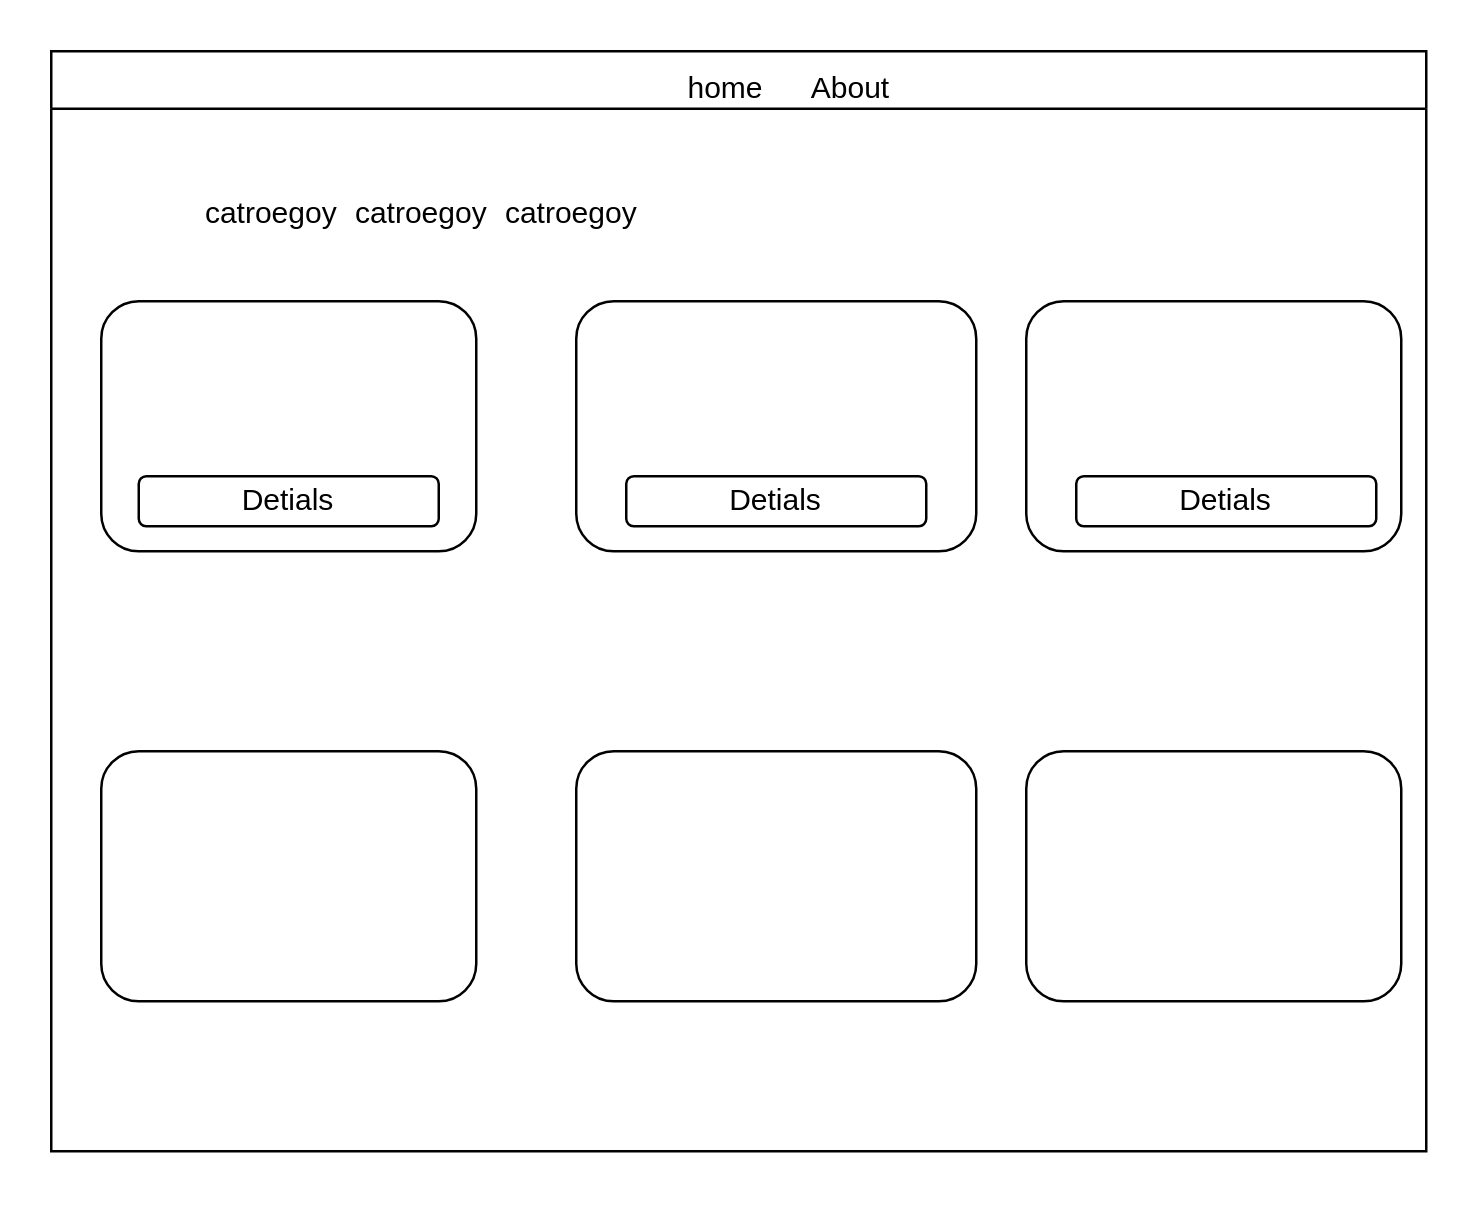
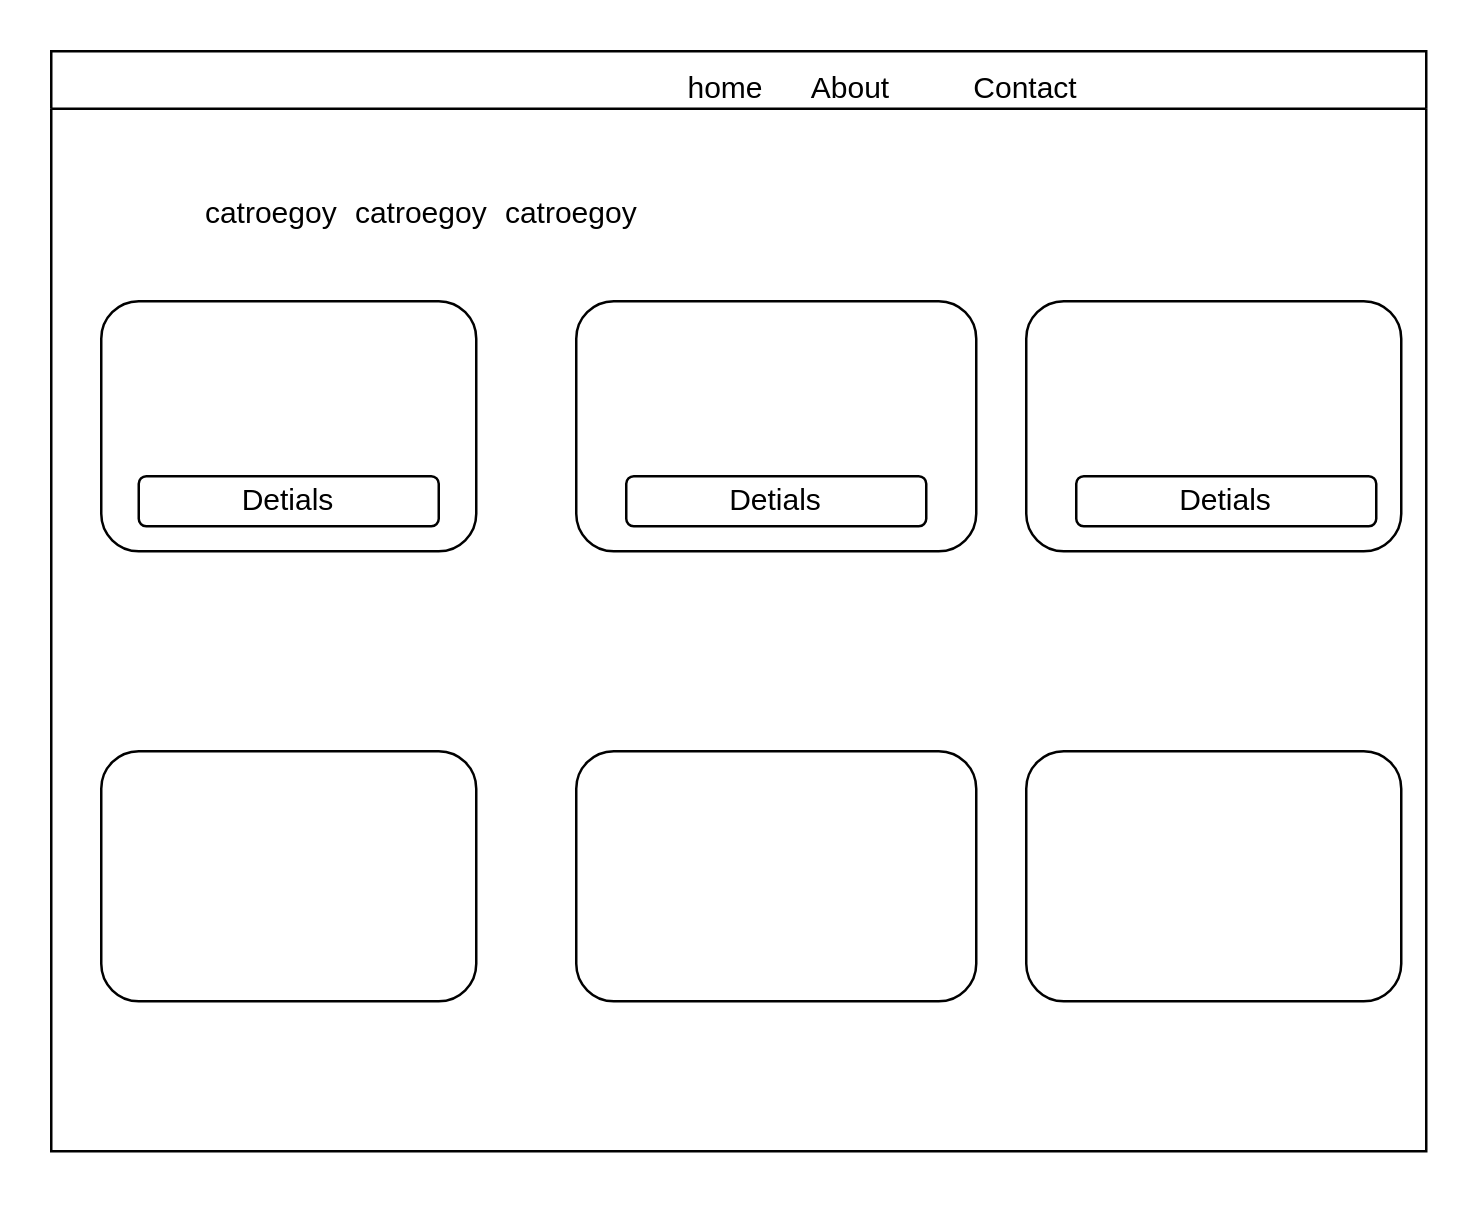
  <mxCell id="0" />
  <mxCell id="1" parent="0" />
  <mxCell id="2" value="" style="swimlane;fontStyle=1;startSize=23;" vertex="1" parent="1"><mxGeometry x="20" y="20" width="550" height="440" as="geometry" /></mxCell>
  <mxCell id="3" value="home" style="text;html=1;strokeColor=none;fillColor=none;align=center;verticalAlign=middle;whiteSpace=wrap;rounded=0;" vertex="1" parent="2"><mxGeometry x="240" width="60" height="30" as="geometry" /></mxCell>
  <mxCell id="4" value="About" style="text;html=1;strokeColor=none;fillColor=none;align=center;verticalAlign=middle;whiteSpace=wrap;rounded=0;" vertex="1" parent="2"><mxGeometry x="290" width="60" height="30" as="geometry" /></mxCell>
+ <mxCell id="5" value="Contact" style="text;html=1;strokeColor=none;fillColor=none;align=center;verticalAlign=middle;whiteSpace=wrap;rounded=0;" vertex="1" parent="2"><mxGeometry x="360" width="60" height="30" as="geometry" /></mxCell>
  <mxCell id="6" value="" style="rounded=1;whiteSpace=wrap;html=1;" vertex="1" parent="2"><mxGeometry x="390" y="100" width="150" height="100" as="geometry" /></mxCell>
  <mxCell id="7" value="" style="rounded=1;whiteSpace=wrap;html=1;" vertex="1" parent="2"><mxGeometry x="210" y="100" width="160" height="100" as="geometry" /></mxCell>
  <mxCell id="8" value="" style="rounded=1;whiteSpace=wrap;html=1;" vertex="1" parent="2"><mxGeometry x="20" y="100" width="150" height="100" as="geometry" /></mxCell>
  <mxCell id="9" value="" style="rounded=1;whiteSpace=wrap;html=1;" vertex="1" parent="2"><mxGeometry x="390" y="280" width="150" height="100" as="geometry" /></mxCell>
  <mxCell id="10" value="" style="rounded=1;whiteSpace=wrap;html=1;" vertex="1" parent="2"><mxGeometry x="210" y="280" width="160" height="100" as="geometry" /></mxCell>
  <mxCell id="11" value="" style="rounded=1;whiteSpace=wrap;html=1;" vertex="1" parent="2"><mxGeometry x="20" y="280" width="150" height="100" as="geometry" /></mxCell>
  <mxCell id="12" value="catroegoy&amp;nbsp;" style="text;html=1;strokeColor=none;fillColor=none;align=center;verticalAlign=middle;whiteSpace=wrap;rounded=0;" vertex="1" parent="2"><mxGeometry x="60" y="50" width="60" height="30" as="geometry" /></mxCell>
  <mxCell id="13" value="catroegoy&amp;nbsp;" style="text;html=1;strokeColor=none;fillColor=none;align=center;verticalAlign=middle;whiteSpace=wrap;rounded=0;" vertex="1" parent="2"><mxGeometry x="120" y="50" width="60" height="30" as="geometry" /></mxCell>
  <mxCell id="14" value="catroegoy&amp;nbsp;" style="text;html=1;strokeColor=none;fillColor=none;align=center;verticalAlign=middle;whiteSpace=wrap;rounded=0;" vertex="1" parent="2"><mxGeometry x="180" y="50" width="60" height="30" as="geometry" /></mxCell>
  <mxCell id="15" value="Detials" style="rounded=1;whiteSpace=wrap;html=1;" vertex="1" parent="2"><mxGeometry x="35" y="170" width="120" height="20" as="geometry" /></mxCell>
  <mxCell id="16" value="Detials" style="rounded=1;whiteSpace=wrap;html=1;" vertex="1" parent="2"><mxGeometry x="230" y="170" width="120" height="20" as="geometry" /></mxCell>
  <mxCell id="17" value="Detials" style="rounded=1;whiteSpace=wrap;html=1;" vertex="1" parent="2"><mxGeometry x="410" y="170" width="120" height="20" as="geometry" /></mxCell>
